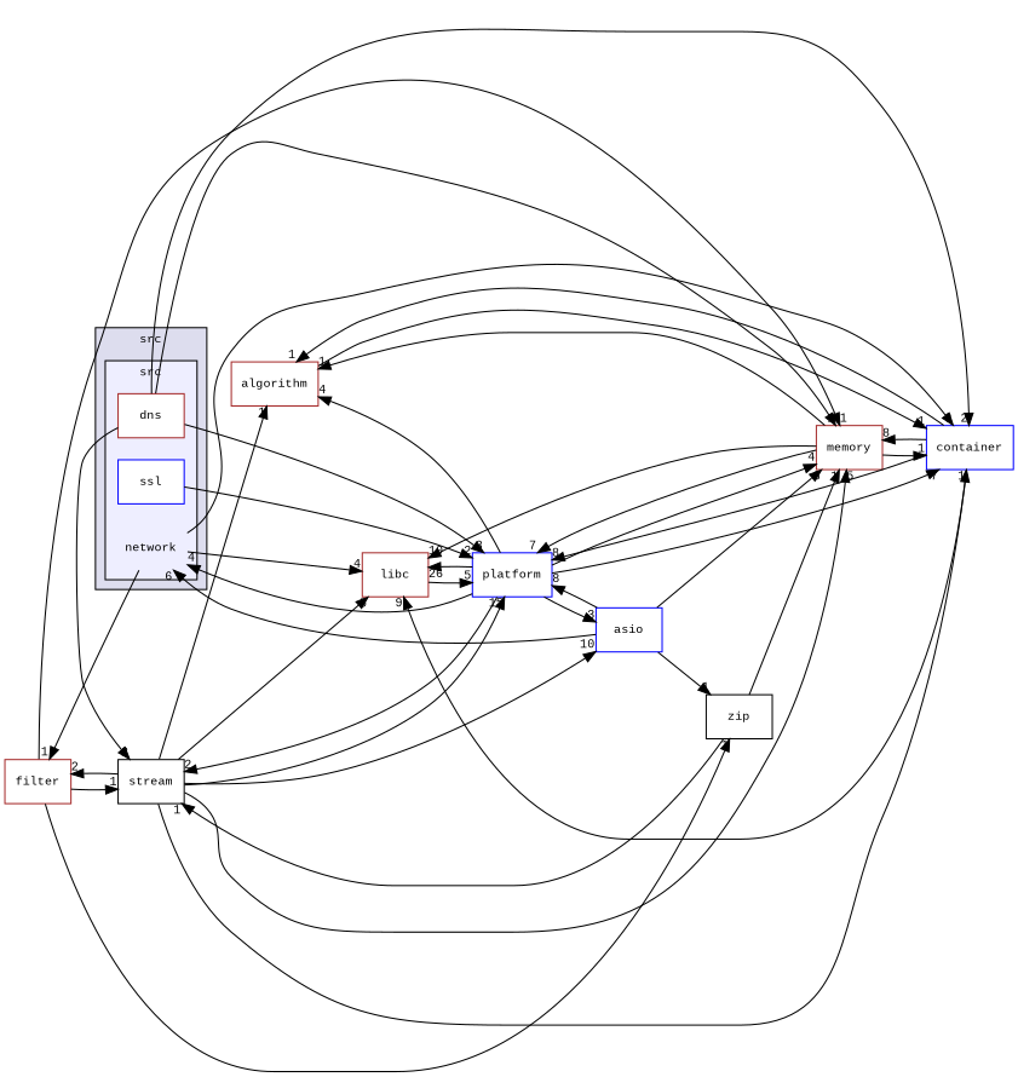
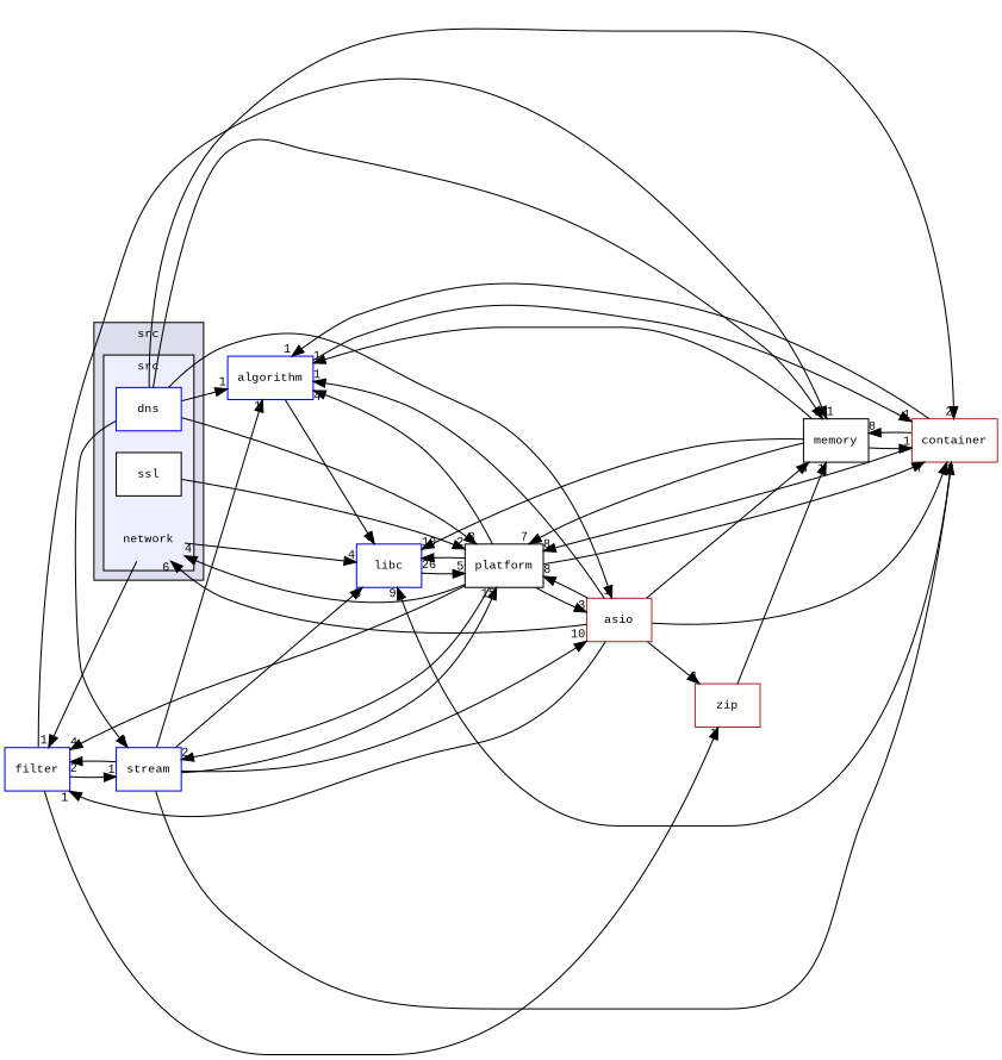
  digraph {
    compound=true
    rankdir=LR
    node [color=blue fontname=CourierNew fontsize=10 shape=box]
    edge [headlabel=1 labeldistance=1.5 labelfontname=CourierNew labelfontsize=10]
    n1 [label=network shape=plaintext]
-   n2 [color=brown fillcolor=white label=dns style=filled]
-   n3 [fillcolor=white label=ssl style=filled]
-   n4 [color=brown label=filter]
-   n5 [color=brown fillcolor=white label=libc style=filled]
-   n6 [color=black fillcolor=white label=stream style=filled]
-   n7 [color=brown label=memory]
-   n8 [label=container]
-   n9 [label=asio]
-   n10 [fillcolor=white label=platform style=filled]
-   n11 [color=brown label=algorithm]
-   n12 [color=black fillcolor=white label=zip style=filled]
+   n2 [fillcolor=white label=dns style=filled]
+   n3 [color=black fillcolor=white label=ssl style=filled]
+   n4 [label=filter]
+   n5 [fillcolor=white label=libc style=filled]
+   n6 [fillcolor=white label=stream style=filled]
+   n7 [color=black label=memory]
+   n8 [color=brown label=container]
+   n9 [color=brown label=asio]
+   n10 [color=black fillcolor=white label=platform style=filled]
+   n11 [label=algorithm]
+   n12 [color=brown fillcolor=white label=zip style=filled]
    subgraph cluster_1 {
      bgcolor="#ddddee"
      fontname=CourierNew
      fontsize=10
      label=src
      pencolor=black
      subgraph cluster_2 {
        bgcolor="#eeeeff"
        fontname=CourierNew
        fontsize=10
        label=src
        pencolor=black
        n1
        n2
        n3
      }
    }
    n1 -> n4
    n1 -> n5 [headlabel=4]
    n2 -> n6 [headlabel=2]
    n2 -> n7
    n2 -> n8 [headlabel=2]
+   n2 -> n9
    n2 -> n10 [headlabel=3]
+   n2 -> n11
    n3 -> n10 [headlabel=2]
    n4 -> n6
    n4 -> n7
    n4 -> n12
    n5 -> n10 [headlabel=5]
    n6 -> n4 [headlabel=2]
    n6 -> n5 [headlabel=5]
-   n6 -> n7 [headlabel=5]
    n6 -> n8
    n6 -> n9 [headlabel=10]
    n6 -> n10 [headlabel=15]
    n6 -> n11
    n7 -> n5 [headlabel=10]
    n7 -> n8
    n7 -> n10 [headlabel=7]
    n7 -> n11
    n8 -> n5 [headlabel=9]
    n8 -> n7 [headlabel=8]
    n8 -> n10 [headlabel=8]
    n8 -> n11
    n9 -> n1 [headlabel=6]
+   n9 -> n4
    n9 -> n7 [headlabel=3]
-   n1 -> n8 [headlabel=3]
+   n9 -> n8 [headlabel=3]
    n9 -> n10 [headlabel=8]
+   n9 -> n11
    n9 -> n12
    n10 -> n1 [headlabel=4]
    n10 -> n5 [headlabel=26]
    n10 -> n6 [headlabel=2]
-   n10 -> n7 [headlabel=4]
+   n10 -> n4 [headlabel=4]
    n10 -> n8 [headlabel=7]
    n10 -> n9 [headlabel=3]
    n10 -> n11 [headlabel=4]
+   n11 -> n5 [headlabel=5]
    n11 -> n8
-   n12 -> n6
    n12 -> n7
  }
